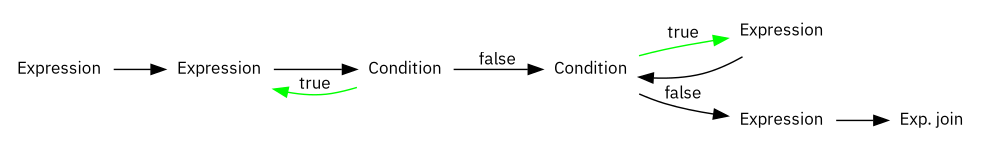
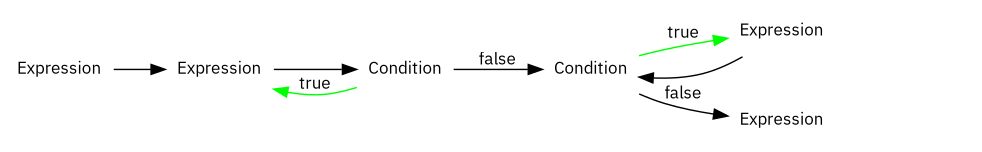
  digraph {
    fontsize=12
    ordering=in
    rankdir=LR
    fontname="IBM Plex Sans"
    node [fontsize=12 shape=plaintext fontname="IBM Plex Sans"]
    edge [fontsize=12 fontname="IBM Plex Sans"]
    n1 [label=Expression]
    n2 [label=Expression]
    n3 [label=Condition]
    n4 [label=Condition]
    n5 [label=Expression]
    n6 [label=Expression]
-   n7 [label="Exp. join"]
    n1 -> n2
    n2 -> n3
    n3 -> n2 [color=green label=true]
    n3 -> n4 [label=false]
    n4 -> n5 [color=green label=true]
    n4 -> n6 [label=false]
    n5 -> n4 [label=" "]
-   n6 -> n7
  }
